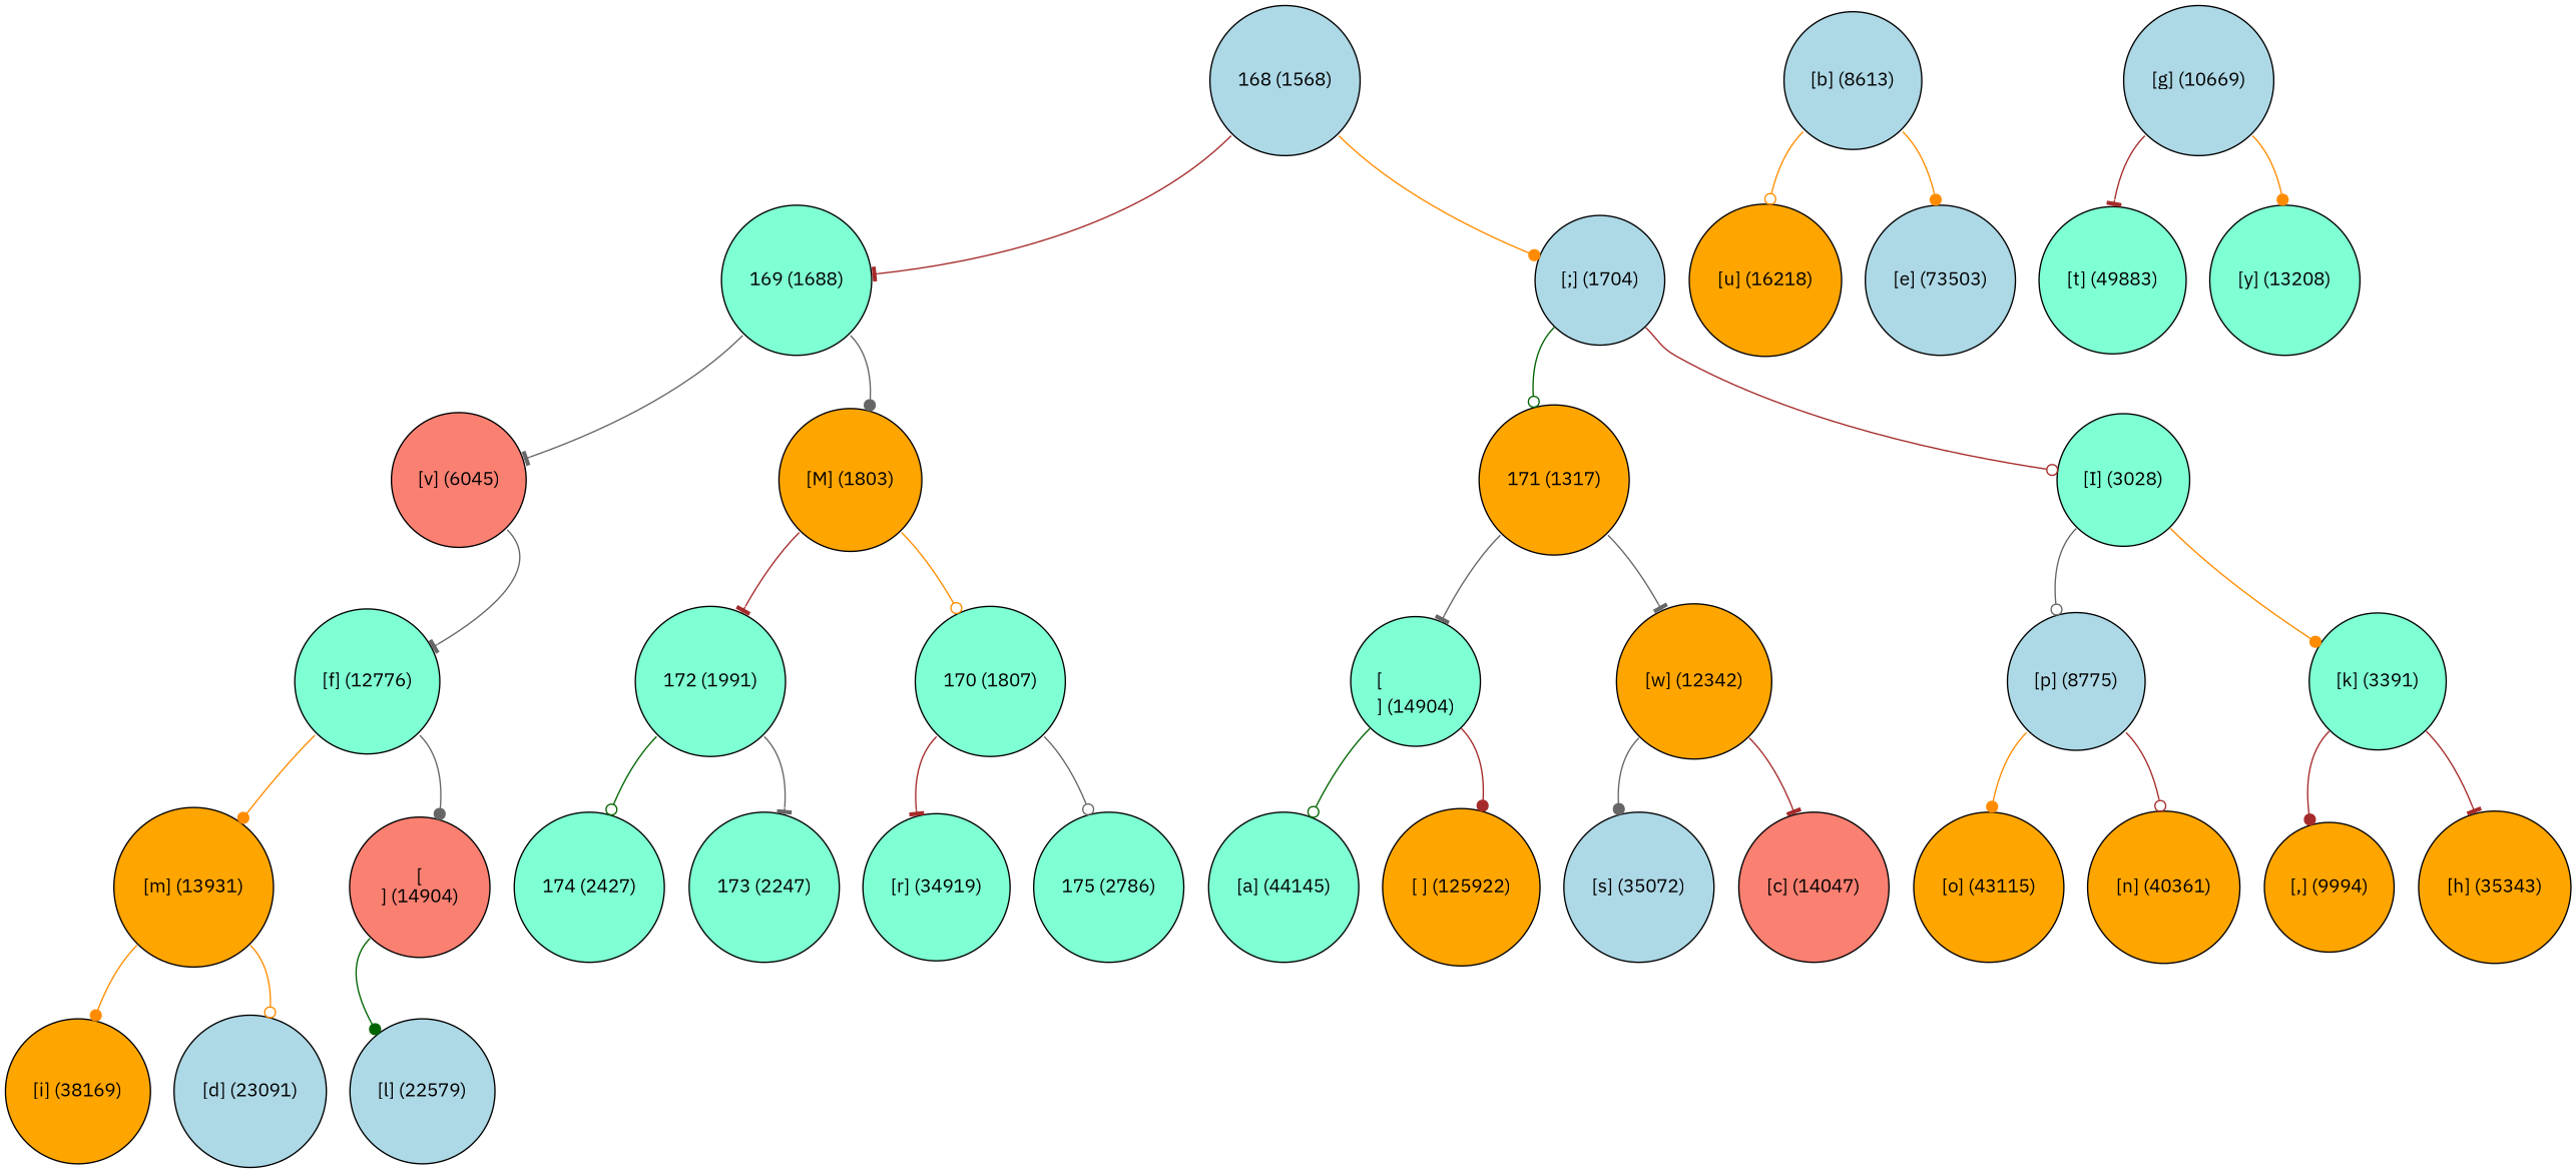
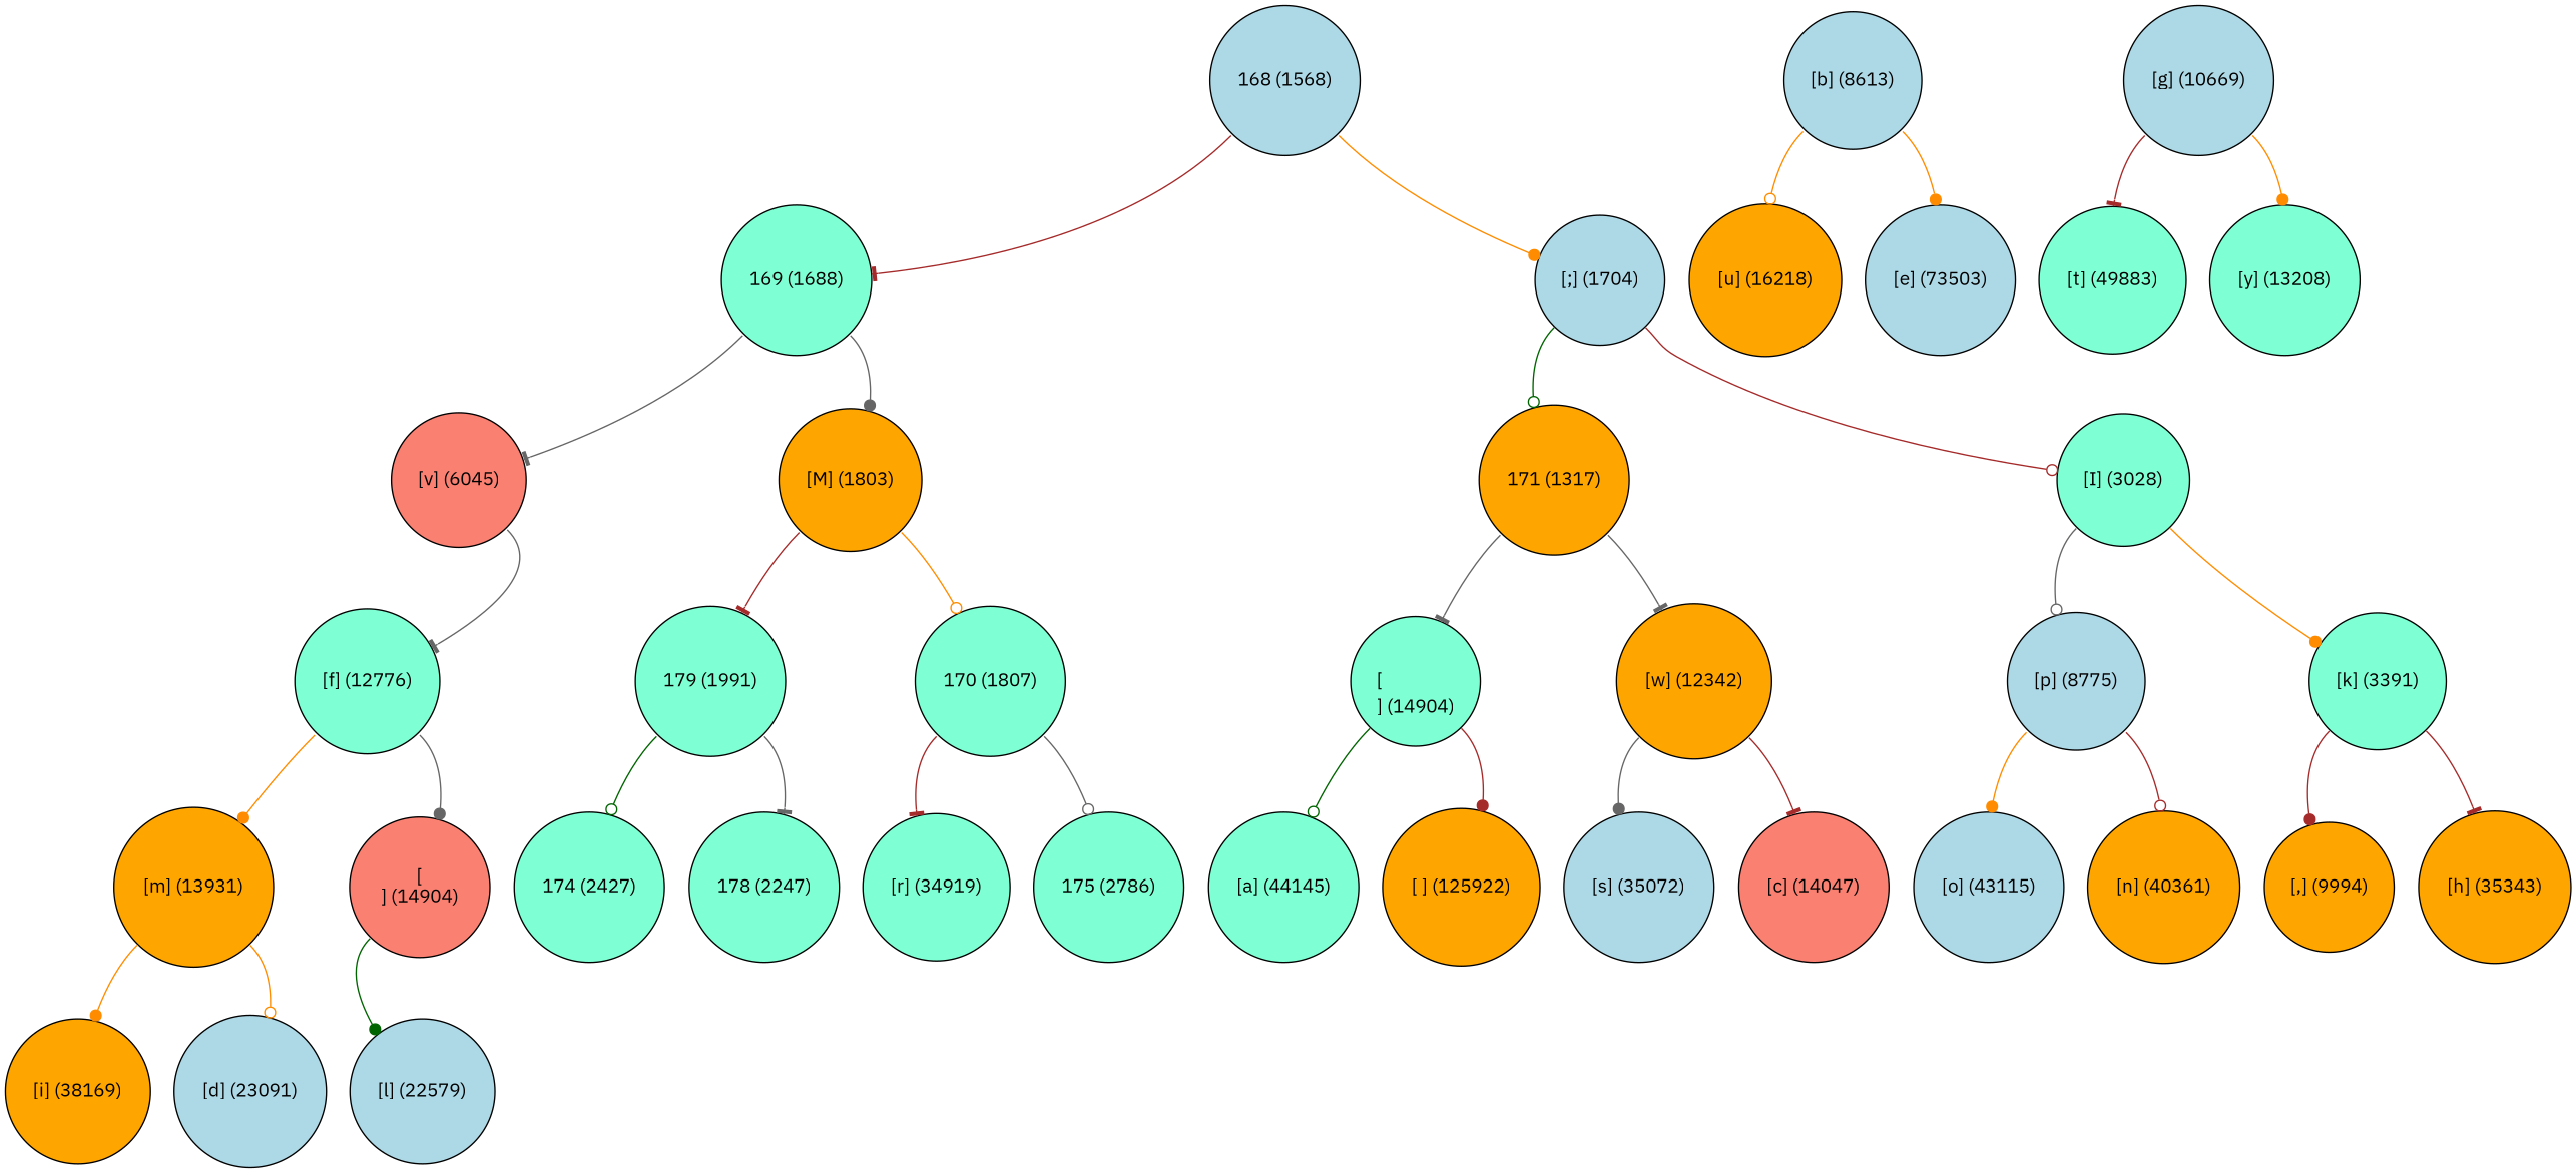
  digraph {
    fontname="IBM Plex Sans"
    node [fillcolor=aquamarine fontname="IBM Plex Sans" shape=circle style=filled]
    edge [arrowhead=dot color=brown fontname="IBM Plex Sans" tailport=sw]
    n1 [fillcolor=lightblue label="168 (1568)" width=0.5]
    n2 [label="169 (1688)" width=0.5]
    n3 [fillcolor=lightblue label="[;] (1704)" width=0.5]
    n4 [fillcolor=salmon label="[v] (6045)" width=0.5]
    n5 [fillcolor=orange label="[M] (1803)" width=0.5]
    n6 [fillcolor=orange label="171 (1317)" width=0.5]
    n7 [label="[I] (3028)" width=0.5]
    n8 [label="[f] (12776)" width=0.5]
-   n9 [label="172 (1991)" width=0.5]
+   n9 [label="179 (1991)" width=0.5]
    n10 [label="170 (1807)" width=0.5]
    n11 [fillcolor=orange label="[m] (13931)" width=0.5]
    n12 [fillcolor=salmon label="[\n] (14904)" width=0.5]
    n13 [fillcolor=lightblue label="[b] (8613)" width=0.5]
    n14 [fillcolor=orange label="[u] (16218)" width=0.5]
    n15 [fillcolor=lightblue label="[e] (73503)" width=0.5]
    n16 [fillcolor=lightblue label="[g] (10669)" width=0.5]
    n17 [label="[t] (49883)" width=0.5]
    n18 [label="[y] (13208)" width=0.5]
    n19 [fillcolor=orange label="[i] (38169)" width=0.5]
    n20 [fillcolor=lightblue label="[d] (23091)" width=0.5]
    n21 [fillcolor=lightblue label="[l] (22579)" width=0.5]
    n22 [label="174 (2427)" width=0.5]
-   n23 [label="173 (2247)" width=0.5]
+   n23 [label="178 (2247)" width=0.5]
    n24 [label="[r] (34919)" width=0.5]
    n25 [label="175 (2786)" width=0.5]
    n26 [label="[] (14904)" width=0.5]
    n27 [fillcolor=orange label="[w] (12342)" width=0.5]
    n28 [fillcolor=lightblue label="[p] (8775)" width=0.5]
    n29 [label="[k] (3391)" width=0.5]
    n30 [label="[a] (44145)" width=0.5]
    n31 [fillcolor=orange label="[ ] (125922)" width=0.5]
    n32 [fillcolor=lightblue label="[s] (35072)" width=0.5]
    n33 [fillcolor=salmon label="[c] (14047)" width=0.5]
-   n34 [fillcolor=orange label="[o] (43115)" width=0.5]
+   n34 [fillcolor=lightblue label="[o] (43115)" width=0.5]
    n35 [fillcolor=orange label="[n] (40361)" width=0.5]
    n36 [fillcolor=orange label="[,] (9994)" width=0.5]
    n37 [fillcolor=orange label="[h] (35343)" width=0.5]
    n1 -> n2 [arrowhead=tee]
    n1 -> n3 [color=darkorange tailport=se]
    n2 -> n4 [arrowhead=tee color=gray40]
    n2 -> n5 [color=gray40 tailport=se]
    n3 -> n6 [arrowhead=odot color=darkgreen]
    n3 -> n7 [arrowhead=odot tailport=se]
    n4 -> n8 [arrowhead=tee color=gray40 tailport=se]
    n5 -> n9 [arrowhead=tee]
    n5 -> n10 [arrowhead=odot color=darkorange tailport=se]
    n6 -> n26 [arrowhead=tee color=gray40]
    n6 -> n27 [arrowhead=tee color=gray40 tailport=se]
    n7 -> n28 [arrowhead=odot color=gray40]
    n7 -> n29 [color=darkorange tailport=se]
    n8 -> n11 [color=darkorange]
    n8 -> n12 [color=gray40 tailport=se]
    n9 -> n22 [arrowhead=odot color=darkgreen]
    n9 -> n23 [arrowhead=tee color=gray40 tailport=se]
    n10 -> n24 [arrowhead=tee]
    n10 -> n25 [arrowhead=odot color=gray40 tailport=se]
    n11 -> n19 [color=darkorange]
    n11 -> n20 [arrowhead=odot color=darkorange tailport=se]
    n12 -> n21 [color=darkgreen]
    n13 -> n14 [arrowhead=odot color=darkorange]
    n13 -> n15 [color=darkorange tailport=se]
    n16 -> n17 [arrowhead=tee]
    n16 -> n18 [color=darkorange tailport=se]
    n26 -> n30 [arrowhead=odot color=darkgreen]
    n26 -> n31 [tailport=se]
    n27 -> n32 [color=gray40]
    n27 -> n33 [arrowhead=tee tailport=se]
    n28 -> n34 [color=darkorange]
    n28 -> n35 [arrowhead=odot tailport=se]
    n29 -> n36
    n29 -> n37 [arrowhead=tee tailport=se]
  }
